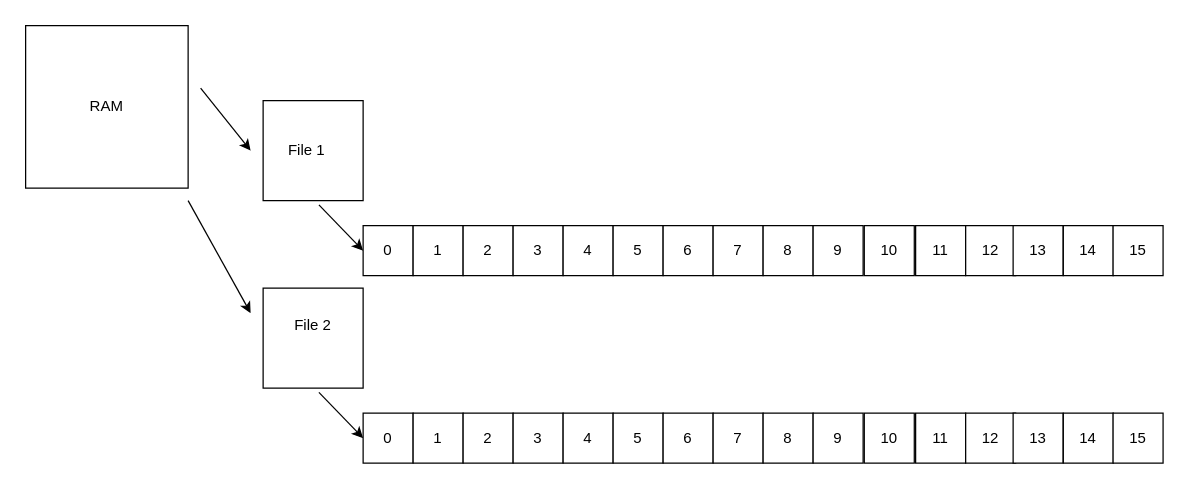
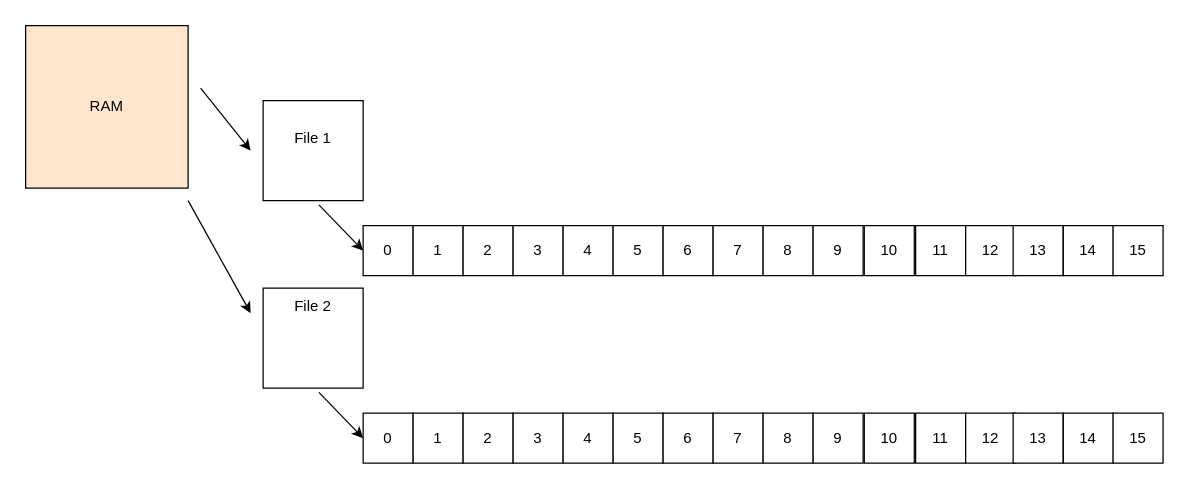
  <mxCell id="0" />
  <mxCell id="1" parent="0" />
  <mxCell id="2" value="" style="whiteSpace=wrap;html=1;aspect=fixed;" vertex="1" parent="1"><mxGeometry x="210" y="80" width="80" height="80" as="geometry" /></mxCell>
- <mxCell id="3" value="File 1" style="text;html=1;strokeColor=none;fillColor=none;align=center;verticalAlign=middle;whiteSpace=wrap;rounded=0;" vertex="1" parent="1"><mxGeometry x="225" y="110" width="40" height="20" as="geometry" /></mxCell>
+ <mxCell id="3" value="File 1" style="text;html=1;strokeColor=none;fillColor=none;align=center;verticalAlign=middle;whiteSpace=wrap;rounded=0;" vertex="1" parent="1"><mxGeometry x="230" y="100" width="40" height="20" as="geometry" /></mxCell>
  <mxCell id="4" value="" style="endArrow=classic;html=1;exitX=0.558;exitY=1.043;exitDx=0;exitDy=0;exitPerimeter=0;" edge="1" parent="1" source="2"><mxGeometry width="50" height="50" relative="1" as="geometry"><mxPoint x="210" y="230" as="sourcePoint" /><mxPoint x="290" y="200" as="targetPoint" /></mxGeometry></mxCell>
  <mxCell id="5" value="" style="whiteSpace=wrap;html=1;aspect=fixed;" vertex="1" parent="1"><mxGeometry x="290" y="180" width="40" height="40" as="geometry" /></mxCell>
  <mxCell id="6" value="0" style="text;html=1;strokeColor=none;fillColor=none;align=center;verticalAlign=middle;whiteSpace=wrap;rounded=0;" vertex="1" parent="1"><mxGeometry x="290" y="190" width="40" height="20" as="geometry" /></mxCell>
  <mxCell id="7" value="1" style="whiteSpace=wrap;html=1;aspect=fixed;" vertex="1" parent="1"><mxGeometry x="330" y="180" width="40" height="40" as="geometry" /></mxCell>
  <mxCell id="8" value="2" style="whiteSpace=wrap;html=1;aspect=fixed;" vertex="1" parent="1"><mxGeometry x="370" y="180" width="40" height="40" as="geometry" /></mxCell>
  <mxCell id="9" value="3" style="whiteSpace=wrap;html=1;aspect=fixed;" vertex="1" parent="1"><mxGeometry x="410" y="180" width="40" height="40" as="geometry" /></mxCell>
  <mxCell id="10" value="4" style="whiteSpace=wrap;html=1;aspect=fixed;" vertex="1" parent="1"><mxGeometry x="450" y="180" width="40" height="40" as="geometry" /></mxCell>
- <mxCell id="11" value="RAM" style="whiteSpace=wrap;html=1;aspect=fixed;" vertex="1" parent="1"><mxGeometry x="20" y="20" width="130" height="130" as="geometry" /></mxCell>
+ <mxCell id="11" value="RAM" style="whiteSpace=wrap;html=1;aspect=fixed;fillColor=#ffe6cc;" vertex="1" parent="1"><mxGeometry x="20" y="20" width="130" height="130" as="geometry" /></mxCell>
  <mxCell id="12" value="" style="endArrow=classic;html=1;" edge="1" parent="1"><mxGeometry width="50" height="50" relative="1" as="geometry"><mxPoint x="160" y="70" as="sourcePoint" /><mxPoint x="200" y="120" as="targetPoint" /></mxGeometry></mxCell>
  <mxCell id="13" value="5" style="whiteSpace=wrap;html=1;aspect=fixed;" vertex="1" parent="1"><mxGeometry x="490" y="180" width="40" height="40" as="geometry" /></mxCell>
  <mxCell id="14" value="6" style="whiteSpace=wrap;html=1;aspect=fixed;" vertex="1" parent="1"><mxGeometry x="530" y="180" width="40" height="40" as="geometry" /></mxCell>
  <mxCell id="15" value="7" style="whiteSpace=wrap;html=1;aspect=fixed;" vertex="1" parent="1"><mxGeometry x="570" y="180" width="40" height="40" as="geometry" /></mxCell>
  <mxCell id="16" value="8" style="whiteSpace=wrap;html=1;aspect=fixed;" vertex="1" parent="1"><mxGeometry x="610" y="180" width="40" height="40" as="geometry" /></mxCell>
  <mxCell id="17" value="9" style="whiteSpace=wrap;html=1;aspect=fixed;" vertex="1" parent="1"><mxGeometry x="650" y="180" width="40" height="40" as="geometry" /></mxCell>
  <mxCell id="18" value="10" style="whiteSpace=wrap;html=1;aspect=fixed;" vertex="1" parent="1"><mxGeometry x="690.932" y="180" width="40" height="40" as="geometry" /></mxCell>
  <mxCell id="19" value="11" style="whiteSpace=wrap;html=1;aspect=fixed;" vertex="1" parent="1"><mxGeometry x="732" y="180" width="40" height="40" as="geometry" /></mxCell>
  <mxCell id="20" value="12" style="whiteSpace=wrap;html=1;aspect=fixed;" vertex="1" parent="1"><mxGeometry x="772.029" y="180" width="40" height="40" as="geometry" /></mxCell>
  <mxCell id="21" value="13" style="whiteSpace=wrap;html=1;aspect=fixed;" vertex="1" parent="1"><mxGeometry x="810" y="180" width="40" height="40" as="geometry" /></mxCell>
  <mxCell id="22" value="14" style="whiteSpace=wrap;html=1;aspect=fixed;" vertex="1" parent="1"><mxGeometry x="850.165" y="180" width="40" height="40" as="geometry" /></mxCell>
  <mxCell id="23" value="15" style="whiteSpace=wrap;html=1;aspect=fixed;" vertex="1" parent="1"><mxGeometry x="889.956" y="180" width="40" height="40" as="geometry" /></mxCell>
  <mxCell id="24" value="" style="whiteSpace=wrap;html=1;aspect=fixed;" vertex="1" parent="1"><mxGeometry x="210" y="230" width="80" height="80" as="geometry" /></mxCell>
- <mxCell id="25" value="File 2" style="text;html=1;strokeColor=none;fillColor=none;align=center;verticalAlign=middle;whiteSpace=wrap;rounded=0;" vertex="1" parent="1"><mxGeometry x="230" y="250" width="40" height="20" as="geometry" /></mxCell>
+ <mxCell id="25" value="File 2" style="text;html=1;strokeColor=none;fillColor=none;align=center;verticalAlign=middle;whiteSpace=wrap;rounded=0;" vertex="1" parent="1"><mxGeometry x="230" y="235" width="40" height="20" as="geometry" /></mxCell>
  <mxCell id="26" value="" style="endArrow=classic;html=1;exitX=0.558;exitY=1.043;exitDx=0;exitDy=0;exitPerimeter=0;" edge="1" parent="1" source="24"><mxGeometry width="50" height="50" relative="1" as="geometry"><mxPoint x="210" y="380" as="sourcePoint" /><mxPoint x="290" y="350" as="targetPoint" /></mxGeometry></mxCell>
  <mxCell id="27" value="" style="whiteSpace=wrap;html=1;aspect=fixed;" vertex="1" parent="1"><mxGeometry x="290" y="330" width="40" height="40" as="geometry" /></mxCell>
  <mxCell id="28" value="0" style="text;html=1;strokeColor=none;fillColor=none;align=center;verticalAlign=middle;whiteSpace=wrap;rounded=0;" vertex="1" parent="1"><mxGeometry x="290" y="340" width="40" height="20" as="geometry" /></mxCell>
  <mxCell id="29" value="1" style="whiteSpace=wrap;html=1;aspect=fixed;" vertex="1" parent="1"><mxGeometry x="330" y="330" width="40" height="40" as="geometry" /></mxCell>
  <mxCell id="30" value="2" style="whiteSpace=wrap;html=1;aspect=fixed;" vertex="1" parent="1"><mxGeometry x="370" y="330" width="40" height="40" as="geometry" /></mxCell>
  <mxCell id="31" value="3" style="whiteSpace=wrap;html=1;aspect=fixed;" vertex="1" parent="1"><mxGeometry x="410" y="330" width="40" height="40" as="geometry" /></mxCell>
  <mxCell id="32" value="4" style="whiteSpace=wrap;html=1;aspect=fixed;" vertex="1" parent="1"><mxGeometry x="450" y="330" width="40" height="40" as="geometry" /></mxCell>
  <mxCell id="33" value="5" style="whiteSpace=wrap;html=1;aspect=fixed;" vertex="1" parent="1"><mxGeometry x="490" y="330" width="40" height="40" as="geometry" /></mxCell>
  <mxCell id="34" value="6" style="whiteSpace=wrap;html=1;aspect=fixed;" vertex="1" parent="1"><mxGeometry x="530" y="330" width="40" height="40" as="geometry" /></mxCell>
  <mxCell id="35" value="7" style="whiteSpace=wrap;html=1;aspect=fixed;" vertex="1" parent="1"><mxGeometry x="570" y="330" width="40" height="40" as="geometry" /></mxCell>
  <mxCell id="36" value="8" style="whiteSpace=wrap;html=1;aspect=fixed;" vertex="1" parent="1"><mxGeometry x="610" y="330" width="40" height="40" as="geometry" /></mxCell>
  <mxCell id="37" value="9" style="whiteSpace=wrap;html=1;aspect=fixed;" vertex="1" parent="1"><mxGeometry x="650" y="330" width="40" height="40" as="geometry" /></mxCell>
  <mxCell id="38" value="10" style="whiteSpace=wrap;html=1;aspect=fixed;" vertex="1" parent="1"><mxGeometry x="690.932" y="330" width="40" height="40" as="geometry" /></mxCell>
  <mxCell id="39" value="11" style="whiteSpace=wrap;html=1;aspect=fixed;" vertex="1" parent="1"><mxGeometry x="732" y="330" width="40" height="40" as="geometry" /></mxCell>
  <mxCell id="40" value="12" style="whiteSpace=wrap;html=1;aspect=fixed;" vertex="1" parent="1"><mxGeometry x="772.029" y="330" width="40" height="40" as="geometry" /></mxCell>
  <mxCell id="41" value="13" style="whiteSpace=wrap;html=1;aspect=fixed;" vertex="1" parent="1"><mxGeometry x="810" y="330" width="40" height="40" as="geometry" /></mxCell>
  <mxCell id="42" value="14" style="whiteSpace=wrap;html=1;aspect=fixed;" vertex="1" parent="1"><mxGeometry x="850.165" y="330" width="40" height="40" as="geometry" /></mxCell>
  <mxCell id="43" value="15" style="whiteSpace=wrap;html=1;aspect=fixed;" vertex="1" parent="1"><mxGeometry x="889.956" y="330" width="40" height="40" as="geometry" /></mxCell>
  <mxCell id="44" value="" style="endArrow=classic;html=1;" edge="1" parent="1"><mxGeometry width="50" height="50" relative="1" as="geometry"><mxPoint x="150" y="160" as="sourcePoint" /><mxPoint x="200" y="250" as="targetPoint" /></mxGeometry></mxCell>
